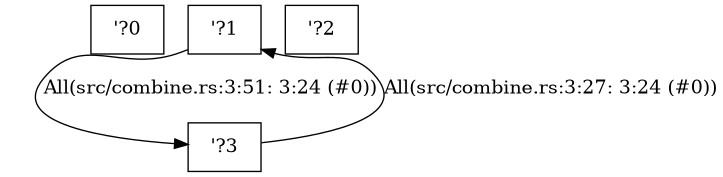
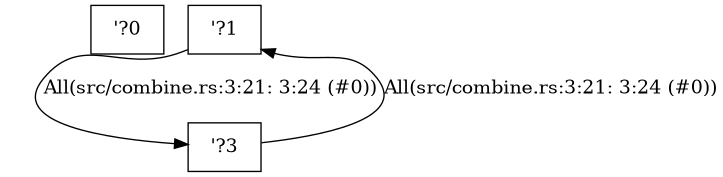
  digraph {
    node [shape=box]
    n1 [label="\'?0"]
    n2 [label="\'?1"]
    n3 [label="\'?3"]
-   n4 [label="\'?2"]
-   n2 -> n3 [label="All(src/combine.rs:3:51: 3:24 (#0))"]
-   n3 -> n2 [label="All(src/combine.rs:3:27: 3:24 (#0))"]
+   n2 -> n3 [label="All(src/combine.rs:3:21: 3:24 (#0))"]
+   n3 -> n2 [label="All(src/combine.rs:3:21: 3:24 (#0))"]
  }
